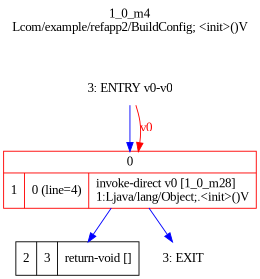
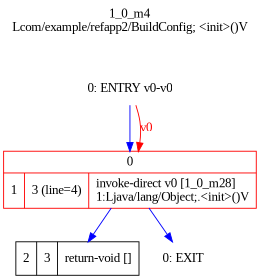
  digraph {
    fontname="Liberation Serif"
    label="1_0_m4\nLcom/example/refapp2/BuildConfig; <init>()V"
    labelloc=t
    rankdir=UD
    node [fontname="Liberation Serif" shape=plaintext]
    edge [color=blue fontcolor=blue fontname="Liberation Serif" weight=100]
-   n1 [label="3: ENTRY v0-v0"]
-   n2 [color=red label="{0|{1|0 (line=4)|invoke-direct v0 [1_0_m28]\l1:Ljava/lang/Object;.\<init\>()V\l}}" shape=record]
+   n1 [label="0: ENTRY v0-v0"]
+   n2 [color=red label="{0|{1|3 (line=4)|invoke-direct v0 [1_0_m28]\l1:Ljava/lang/Object;.\<init\>()V\l}}" shape=record]
    n3 [label="2|3|return-void []\l" shape=record]
-   n4 [label="3: EXIT"]
+   n4 [label="0: EXIT"]
    n1 -> n2
    n1 -> n2 [color=red fontcolor=red label=v0 weight=""]
    n2 -> n3
    n2 -> n4
  }
